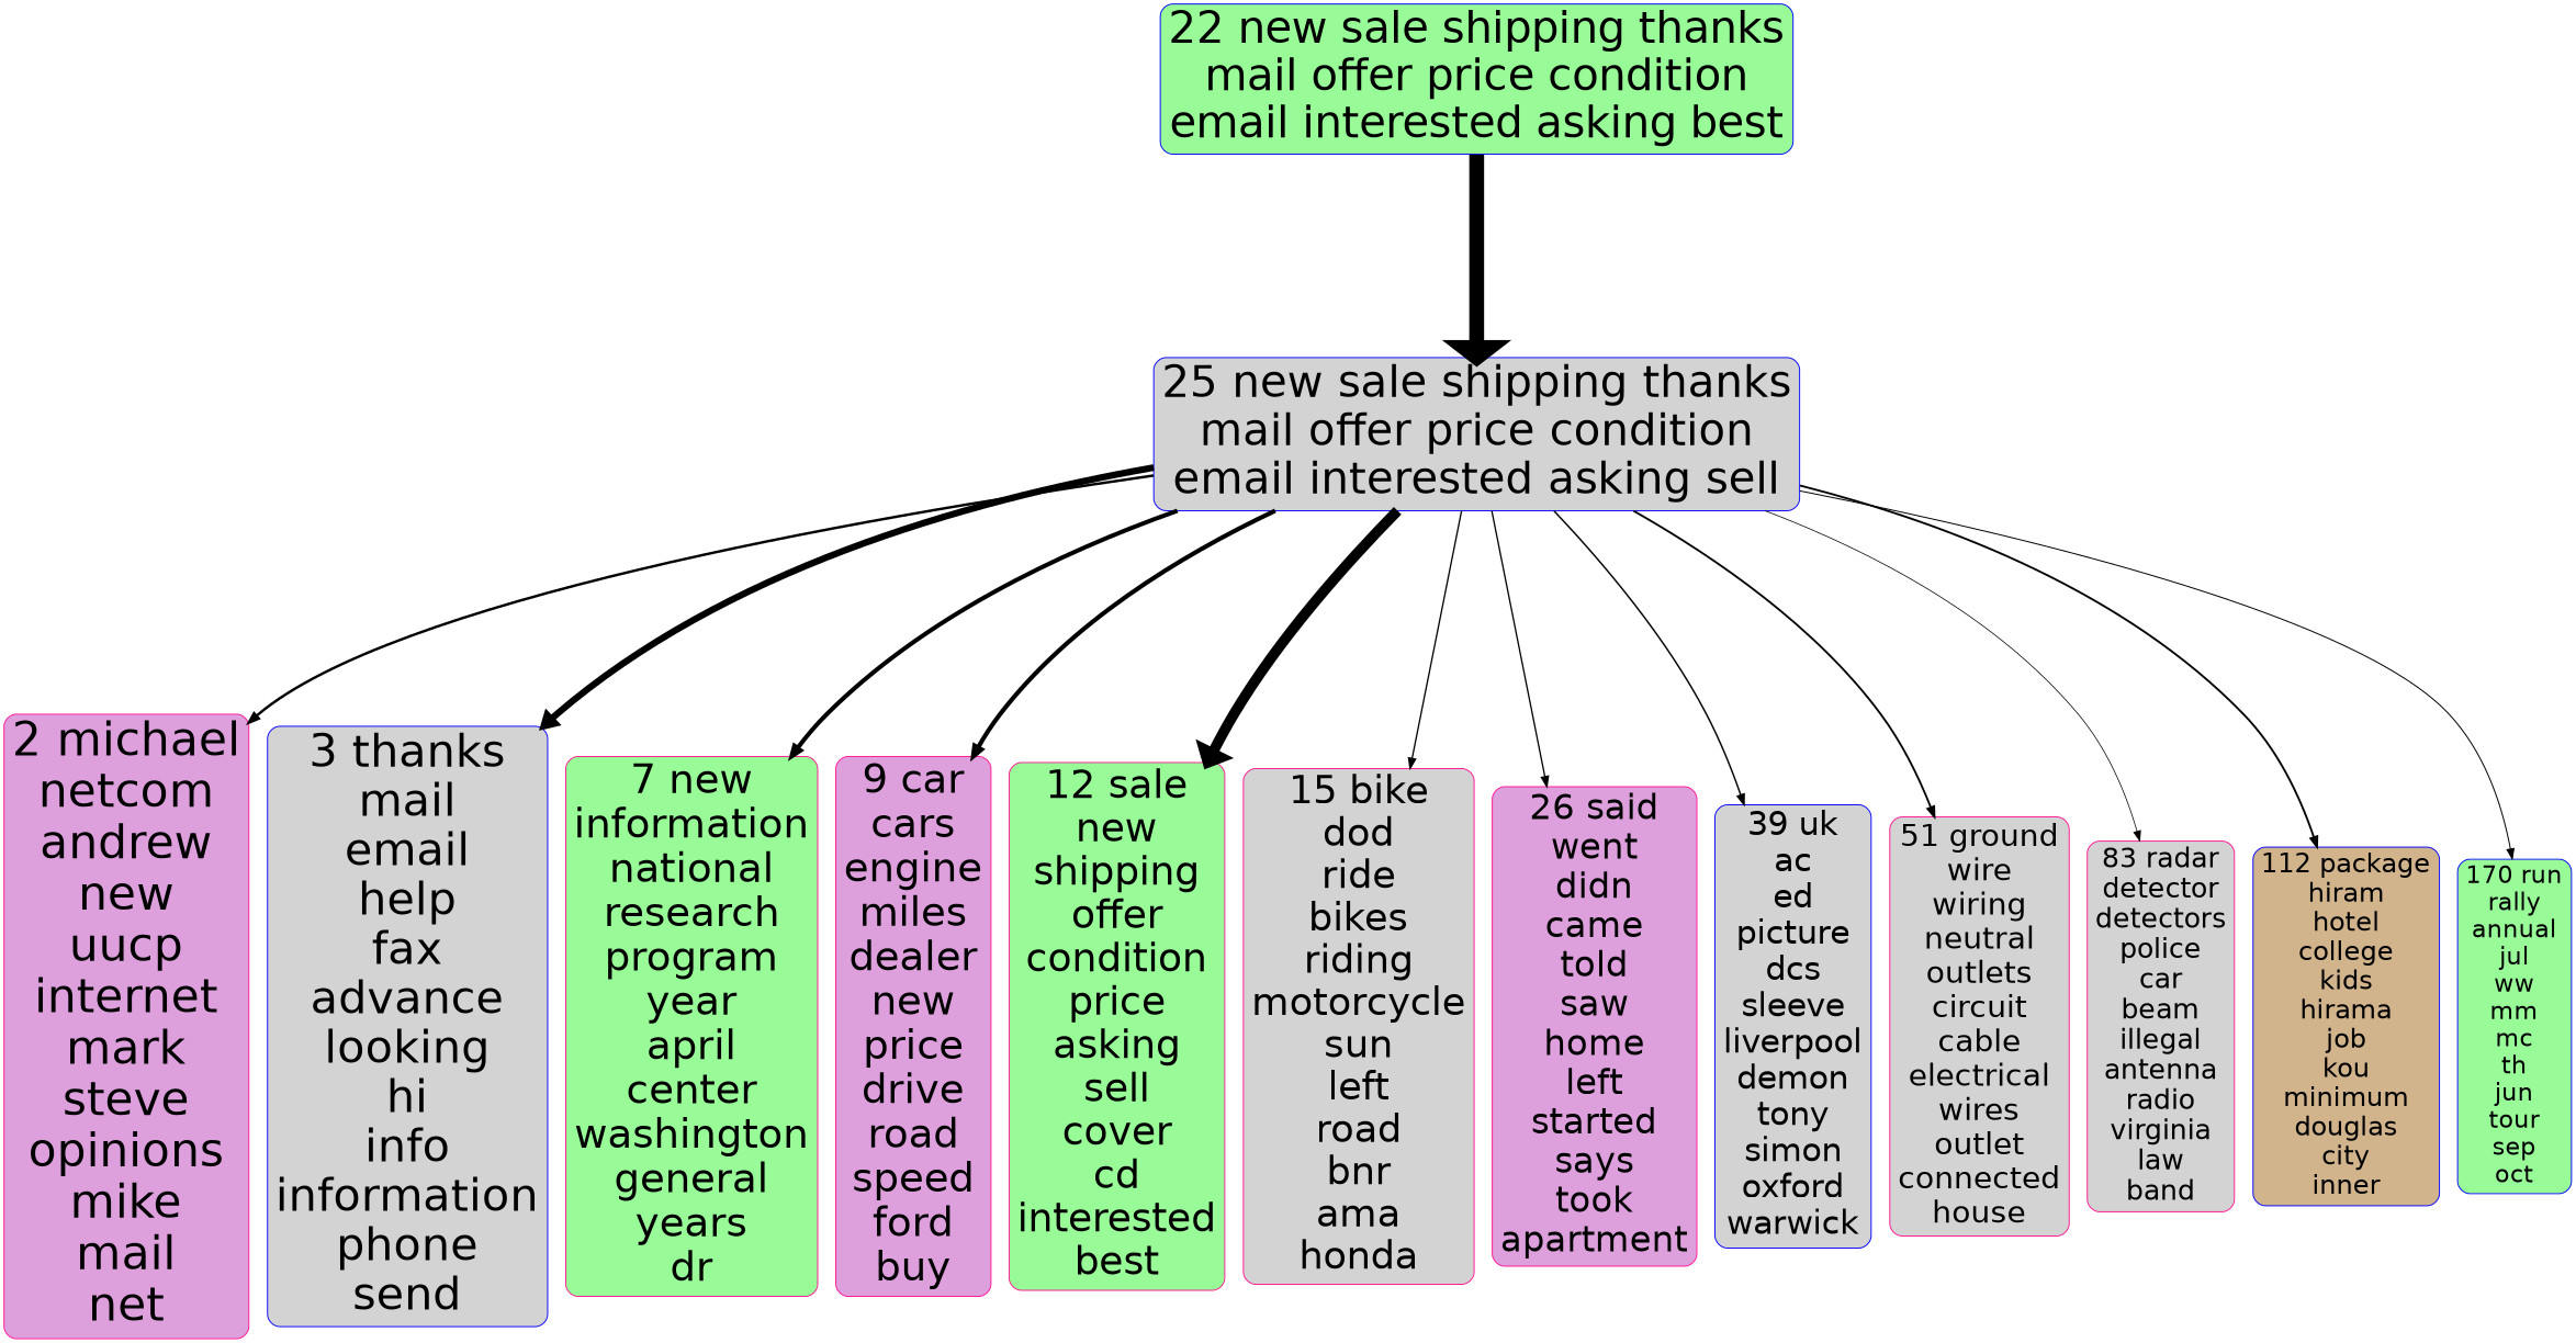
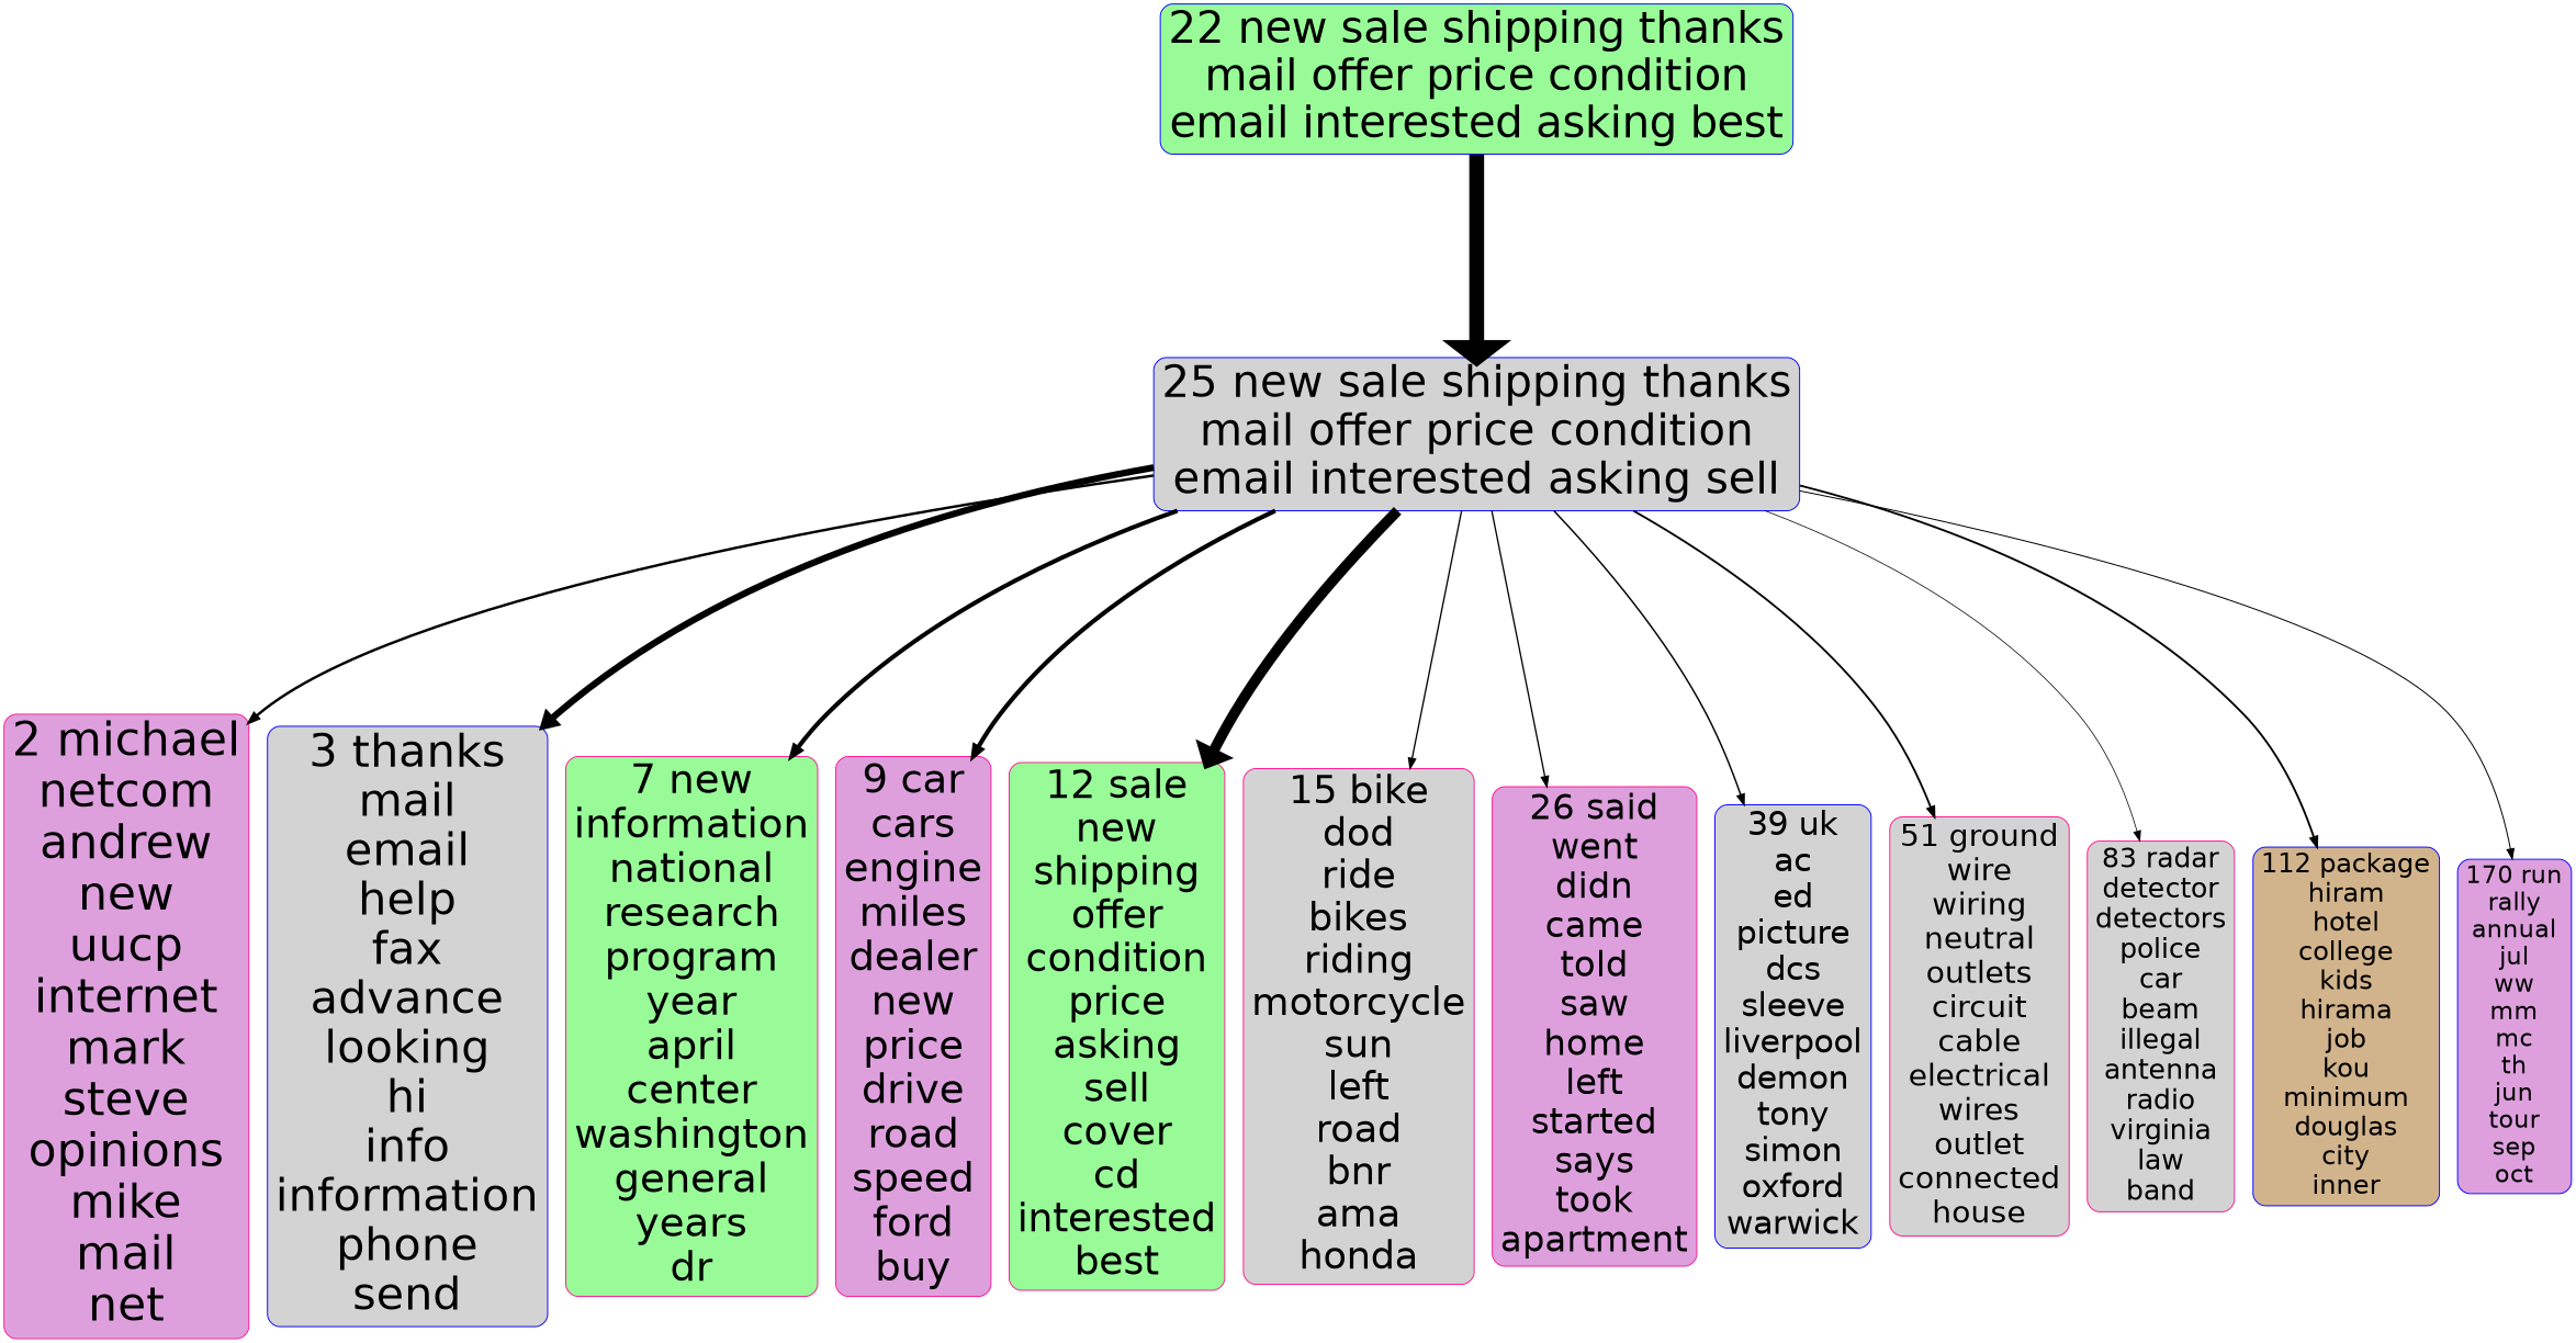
  digraph {
    fontname=helvetica
    ranksep=2.8
    node [color=deeppink fontname=helvetica rank=3 shape=box style="rounded,filled" fillcolor=lightgrey]
    edge [dir=forward fontname=helvetica penwidth=1.3965]
    n1 [fontsize=46.1741 label="2 michael\nnetcom\nandrew\nnew\nuucp\ninternet\nmark\nsteve\nopinions\nmike\nmail\nnet" fillcolor=plum]
    n2 [color=blue fontsize=44.9965 label="3 thanks\nmail\nemail\nhelp\nfax\nadvance\nlooking\nhi\ninfo\ninformation\nphone\nsend"]
    n3 [fontsize=40.4508 label="7 new\ninformation\nnational\nresearch\nprogram\nyear\napril\ncenter\nwashington\ngeneral\nyears\ndr" fillcolor=palegreen]
    n4 [fontsize=40.0639 label="9 car\ncars\nengine\nmiles\ndealer\nnew\nprice\ndrive\nroad\nspeed\nford\nbuy" fillcolor=plum]
    n5 [fontsize=39.1159 label="12 sale\nnew\nshipping\noffer\ncondition\nprice\nasking\nsell\ncover\ncd\ninterested\nbest" fillcolor=palegreen]
    n6 [fontsize=38.2102 label="15 bike\ndod\nride\nbikes\nriding\nmotorcycle\nsun\nleft\nroad\nbnr\nama\nhonda"]
    n7 [fontsize=35.2628 label="26 said\nwent\ndidn\ncame\ntold\nsaw\nhome\nleft\nstarted\nsays\ntook\napartment" fillcolor=plum]
    n8 [color=blue fontsize=32.2729 label="39 uk\nac\ned\npicture\ndcs\nsleeve\nliverpool\ndemon\ntony\nsimon\noxford\nwarwick"]
    n9 [fontsize=30.9828 label="51 ground\nwire\nwiring\nneutral\noutlets\ncircuit\ncable\nelectrical\nwires\noutlet\nconnected\nhouse"]
    n10 [fontsize=27.4759 label="83 radar\ndetector\ndetectors\npolice\ncar\nbeam\nillegal\nantenna\nradio\nvirginia\nlaw\nband"]
    n11 [color=blue fontsize=26.2961 label="112 package\nhiram\nhotel\ncollege\nkids\nhirama\njob\nkou\nminimum\ndouglas\ncity\ninner" fillcolor=tan]
-   n12 [color=blue fontsize=24.4393 label="170 run\nrally\nannual\njul\nww\nmm\nmc\nth\njun\ntour\nsep\noct" fillcolor=palegreen]
+   n12 [color=blue fontsize=24.4393 label="170 run\nrally\nannual\njul\nww\nmm\nmc\nth\njun\ntour\nsep\noct" fillcolor=plum]
    n13 [color=blue fontsize=43.6507 label="25 new sale shipping thanks\nmail offer price condition\nemail interested asking sell" rank=2]
    n14 [color=blue fontsize=43.1058 label="22 new sale shipping thanks\nmail offer price condition\nemail interested asking best" fillcolor=palegreen]
    subgraph sub_1 {
      rank=same
      n1
      n2
      n3
      n4
      n5
      n6
      n7
      n8
      n9
      n10
      n11
      n12
    }
    subgraph sub_2 {
      rank=same
      n13
    }
    subgraph sub_3 {
      rank=same
      n14
    }
    subgraph sub_4 {
      rank=same
    }
    subgraph sub_5 {
      rank=same
    }
    n13 -> n1 [penwidth=2.6175]
    n13 -> n2 [penwidth=6.6269]
    n13 -> n3 [penwidth=4.3591]
    n13 -> n4 [penwidth=4.4403]
    n13 -> n5 [penwidth=10.5016]
    n13 -> n6
    n13 -> n7
    n13 -> n8 [penwidth=1.5687]
    n13 -> n9 [penwidth=1.9724]
    n13 -> n10 [penwidth=0.7892]
    n13 -> n11 [penwidth=1.9981]
    n13 -> n12 [penwidth=1.0646]
    n14 -> n13 [penwidth=14.7368]
  }
